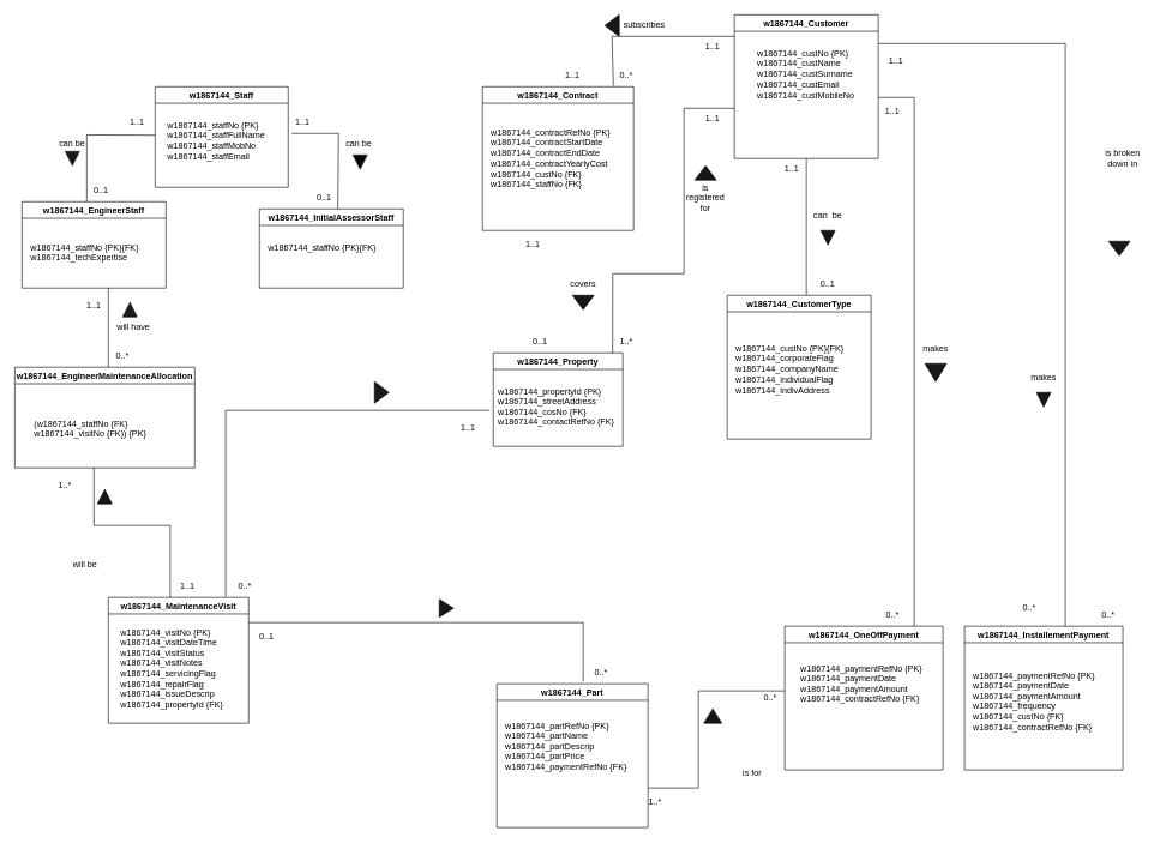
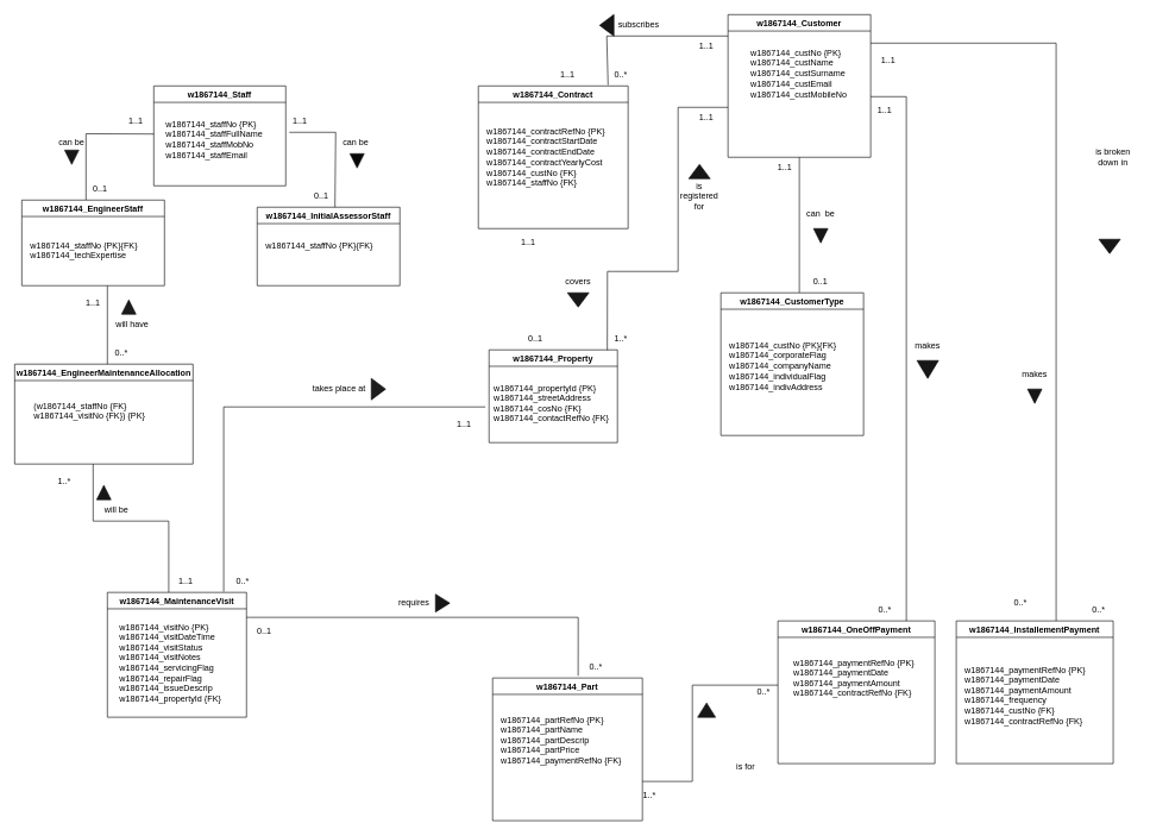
  <mxCell id="0" />
  <mxCell id="1" parent="0" />
  <mxCell id="2" value="" style="endArrow=none;html=1;rounded=0;exitX=0.25;exitY=1;exitDx=0;exitDy=0;entryX=0.545;entryY=0.018;entryDx=0;entryDy=0;entryPerimeter=0;" parent="1" source="4" target="16" edge="1"><mxGeometry width="50" height="50" relative="1" as="geometry"><mxPoint x="495" y="185" as="sourcePoint" /><mxPoint x="705" y="290" as="targetPoint" /><Array as="points"><mxPoint x="470" y="185" /></Array></mxGeometry></mxCell>
  <mxCell id="3" value="" style="endArrow=none;html=1;rounded=0;entryX=0;entryY=0.5;entryDx=0;entryDy=0;" parent="1" edge="1"><mxGeometry width="50" height="50" relative="1" as="geometry"><mxPoint x="120" y="280" as="sourcePoint" /><mxPoint x="215" y="187.4" as="targetPoint" /><Array as="points"><mxPoint x="120" y="187" /></Array></mxGeometry></mxCell>
  <mxCell id="4" value="1..1" style="text;html=1;strokeColor=none;fillColor=none;align=center;verticalAlign=middle;whiteSpace=wrap;rounded=0;shadow=0;" parent="1" vertex="1"><mxGeometry x="390" y="155" width="60" height="30" as="geometry" /></mxCell>
  <mxCell id="5" value="0..1" style="text;html=1;strokeColor=none;fillColor=none;align=center;verticalAlign=middle;whiteSpace=wrap;rounded=0;shadow=0;" parent="1" vertex="1"><mxGeometry x="420" y="260" width="60" height="30" as="geometry" /></mxCell>
  <mxCell id="6" value="0..1" style="text;html=1;strokeColor=none;fillColor=none;align=center;verticalAlign=middle;whiteSpace=wrap;rounded=0;shadow=0;" parent="1" vertex="1"><mxGeometry x="110" y="250" width="60" height="30" as="geometry" /></mxCell>
  <mxCell id="7" value="1..1" style="text;html=1;strokeColor=none;fillColor=none;align=center;verticalAlign=middle;whiteSpace=wrap;rounded=0;shadow=0;" parent="1" vertex="1"><mxGeometry x="160" y="155" width="60" height="30" as="geometry" /></mxCell>
  <mxCell id="8" value="can be&amp;nbsp;" style="text;html=1;strokeColor=none;fillColor=none;align=center;verticalAlign=middle;whiteSpace=wrap;rounded=0;shadow=0;" parent="1" vertex="1"><mxGeometry x="470" y="185" width="60" height="30" as="geometry" /></mxCell>
  <mxCell id="9" value="can be" style="text;html=1;strokeColor=none;fillColor=none;align=center;verticalAlign=middle;whiteSpace=wrap;rounded=0;shadow=0;" parent="1" vertex="1"><mxGeometry x="70" y="185" width="60" height="30" as="geometry" /></mxCell>
  <mxCell id="10" value="" style="triangle;whiteSpace=wrap;html=1;shadow=0;strokeColor=#171717;fillColor=#080808;direction=south;" parent="1" vertex="1"><mxGeometry x="490" y="215" width="20" height="20" as="geometry" /></mxCell>
  <mxCell id="11" value="" style="triangle;whiteSpace=wrap;html=1;shadow=0;strokeColor=#171717;fillColor=#171717;direction=south;" parent="1" vertex="1"><mxGeometry x="90" y="210" width="20" height="20" as="geometry" /></mxCell>
  <mxCell id="12" value="w1867144_Staff" style="swimlane;" parent="1" vertex="1"><mxGeometry x="215" y="120" width="185" height="140" as="geometry" /></mxCell>
  <mxCell id="13" value="w1867144_staffNo {PK}&#13;&#10;w1867144_staffFullName&#13;&#10;w1867144_staffMobNo&#13;&#10;w1867144_staffEmail" style="text;whiteSpace=wrap;html=1;" parent="12" vertex="1"><mxGeometry x="15" y="40" width="170" height="80" as="geometry" /></mxCell>
  <mxCell id="14" value="w1867144_EngineerStaff" style="swimlane;" parent="1" vertex="1"><mxGeometry x="30" y="280" width="200" height="120" as="geometry" /></mxCell>
  <mxCell id="15" value="w1867144_staffNo {PK}{FK}&#10;w1867144_techExpertise" style="text;whiteSpace=wrap;html=1;" parent="14" vertex="1"><mxGeometry x="10" y="50" width="180" height="50" as="geometry" /></mxCell>
  <mxCell id="16" value="w1867144_InitialAssessorStaff" style="swimlane;" parent="1" vertex="1"><mxGeometry x="360" y="290" width="200" height="110" as="geometry" /></mxCell>
  <mxCell id="17" value="w1867144_staffNo {PK}{FK}" style="text;whiteSpace=wrap;html=1;" parent="16" vertex="1"><mxGeometry x="10" y="40" width="180" height="40" as="geometry" /></mxCell>
  <mxCell id="18" value="w1867144_EngineerMaintenanceAllocation" style="swimlane;startSize=23;" parent="1" vertex="1"><mxGeometry x="20" y="510" width="250" height="140" as="geometry" /></mxCell>
- <mxCell id="19" value="(w1867144_staffNo {FK}&#13;&#10; w1867144_visitNo {FK}) {PK}" style="text;whiteSpace=wrap;html=1;" parent="18" vertex="1"><mxGeometry x="25" y="65" width="190" height="50" as="geometry" /></mxCell>
+ <mxCell id="19" value="(w1867144_staffNo {FK}&#13;&#10; w1867144_visitNo {FK}) {PK}" style="text;whiteSpace=wrap;html=1;" parent="18" vertex="1"><mxGeometry x="25" y="45" width="190" height="50" as="geometry" /></mxCell>
  <mxCell id="20" value="" style="endArrow=none;html=1;rounded=0;" parent="1" edge="1"><mxGeometry width="50" height="50" relative="1" as="geometry"><mxPoint x="150" y="510" as="sourcePoint" /><mxPoint x="150" y="400" as="targetPoint" /></mxGeometry></mxCell>
  <mxCell id="21" value="will have" style="text;html=1;strokeColor=none;fillColor=none;align=center;verticalAlign=middle;whiteSpace=wrap;rounded=0;" parent="1" vertex="1"><mxGeometry x="155" y="440" width="60" height="30" as="geometry" /></mxCell>
  <mxCell id="22" value="0..*" style="text;html=1;strokeColor=none;fillColor=none;align=center;verticalAlign=middle;whiteSpace=wrap;rounded=0;" parent="1" vertex="1"><mxGeometry x="140" y="480" width="60" height="30" as="geometry" /></mxCell>
  <mxCell id="23" value="1..1" style="text;html=1;strokeColor=none;fillColor=none;align=center;verticalAlign=middle;whiteSpace=wrap;rounded=0;" parent="1" vertex="1"><mxGeometry x="100" y="410" width="60" height="30" as="geometry" /></mxCell>
  <mxCell id="24" value="w1867144_MaintenanceVisit" style="swimlane;" parent="1" vertex="1"><mxGeometry x="150" y="830" width="195" height="175" as="geometry" /></mxCell>
  <mxCell id="25" value="w1867144_visitNo {PK}&#10;w1867144_visitDateTime&#10;w1867144_visitStatus&#10;w1867144_visitNotes&#10;w1867144_servicingFlag&#10;w1867144_repairFlag&#10;w1867144_issueDescrip&#10;w1867144_propertyId {FK}" style="text;whiteSpace=wrap;html=1;" parent="24" vertex="1"><mxGeometry x="15" y="35" width="180" height="140" as="geometry" /></mxCell>
  <mxCell id="26" value="" style="endArrow=none;html=1;rounded=0;entryX=0.441;entryY=0;entryDx=0;entryDy=0;entryPerimeter=0;" parent="1" target="24" edge="1"><mxGeometry width="50" height="50" relative="1" as="geometry"><mxPoint x="130" y="650" as="sourcePoint" /><mxPoint x="380" y="760" as="targetPoint" /><Array as="points"><mxPoint x="130" y="730" /><mxPoint x="236" y="730" /></Array></mxGeometry></mxCell>
- <mxCell id="27" value="will be" style="text;html=1;strokeColor=none;fillColor=none;align=center;verticalAlign=middle;whiteSpace=wrap;rounded=0;" parent="1" vertex="1"><mxGeometry x="87.5" y="770" width="60" height="30" as="geometry" /></mxCell>
+ <mxCell id="27" value="will be" style="text;html=1;strokeColor=none;fillColor=none;align=center;verticalAlign=middle;whiteSpace=wrap;rounded=0;" parent="1" vertex="1"><mxGeometry x="132.5" y="700" width="60" height="30" as="geometry" /></mxCell>
  <mxCell id="28" value="1..1" style="text;html=1;strokeColor=none;fillColor=none;align=center;verticalAlign=middle;whiteSpace=wrap;rounded=0;" parent="1" vertex="1"><mxGeometry x="230" y="800" width="60" height="30" as="geometry" /></mxCell>
  <mxCell id="29" value="1..*" style="text;html=1;strokeColor=none;fillColor=none;align=center;verticalAlign=middle;whiteSpace=wrap;rounded=0;" parent="1" vertex="1"><mxGeometry x="60" y="660" width="60" height="30" as="geometry" /></mxCell>
  <mxCell id="30" value="w1867144_Property" style="swimlane;" parent="1" vertex="1"><mxGeometry x="685" y="490" width="180" height="130" as="geometry" /></mxCell>
  <mxCell id="31" value="w1867144_propertyId {PK}&lt;br&gt;w1867144_streetAddress&lt;br&gt;w1867144_cosNo {FK}&lt;br&gt;w1867144_contactRefNo {FK}" style="text;whiteSpace=wrap;html=1;" parent="30" vertex="1"><mxGeometry x="5" y="40" width="190" height="80" as="geometry" /></mxCell>
  <mxCell id="32" value="" style="triangle;whiteSpace=wrap;html=1;direction=north;fillColor=#1C1C1C;" parent="1" vertex="1"><mxGeometry x="170" y="420" width="20" height="20" as="geometry" /></mxCell>
  <mxCell id="33" value="w1867144_Contract" style="swimlane;" parent="1" vertex="1"><mxGeometry x="670" y="120" width="210" height="200" as="geometry" /></mxCell>
  <mxCell id="34" value="w1867144_contractRefNo {PK}&#13;&#10; w1867144_contractStartDate&#13;&#10; w1867144_contractEndDate&#13;&#10; w1867144_contractYearlyCost&#13;&#10; w1867144_custNo {FK}&#13;&#10; w1867144_staffNo {FK}" style="text;whiteSpace=wrap;html=1;" parent="33" vertex="1"><mxGeometry x="10" y="50" width="200" height="110" as="geometry" /></mxCell>
  <mxCell id="35" value="0..1" style="text;html=1;strokeColor=none;fillColor=none;align=center;verticalAlign=middle;whiteSpace=wrap;rounded=0;" parent="1" vertex="1"><mxGeometry x="720" y="460" width="60" height="30" as="geometry" /></mxCell>
  <mxCell id="36" value="1..1" style="text;html=1;strokeColor=none;fillColor=none;align=center;verticalAlign=middle;whiteSpace=wrap;rounded=0;" parent="1" vertex="1"><mxGeometry x="710" y="325" width="60" height="30" as="geometry" /></mxCell>
  <mxCell id="37" value="covers" style="text;html=1;strokeColor=none;fillColor=none;align=center;verticalAlign=middle;whiteSpace=wrap;rounded=0;" parent="1" vertex="1"><mxGeometry x="780" y="380" width="60" height="30" as="geometry" /></mxCell>
  <mxCell id="38" value="" style="endArrow=none;html=1;rounded=0;exitX=0.836;exitY=-0.006;exitDx=0;exitDy=0;exitPerimeter=0;" parent="1" source="24" edge="1"><mxGeometry width="50" height="50" relative="1" as="geometry"><mxPoint x="320" y="810" as="sourcePoint" /><mxPoint x="680" y="570" as="targetPoint" /><Array as="points"><mxPoint x="313" y="570" /></Array></mxGeometry></mxCell>
  <mxCell id="39" value="0..*" style="text;html=1;strokeColor=none;fillColor=none;align=center;verticalAlign=middle;whiteSpace=wrap;rounded=0;" parent="1" vertex="1"><mxGeometry x="310" y="800" width="60" height="30" as="geometry" /></mxCell>
+ <mxCell id="40" value="takes place at" style="text;html=1;strokeColor=none;fillColor=none;align=center;verticalAlign=middle;whiteSpace=wrap;rounded=0;" parent="1" vertex="1"><mxGeometry x="430" y="530" width="90" height="30" as="geometry" /></mxCell>
  <mxCell id="41" value="1..1" style="text;html=1;strokeColor=none;fillColor=none;align=center;verticalAlign=middle;whiteSpace=wrap;rounded=0;" parent="1" vertex="1"><mxGeometry x="620" y="580" width="60" height="30" as="geometry" /></mxCell>
  <mxCell id="42" value="" style="triangle;whiteSpace=wrap;html=1;fillColor=#1C1C1C;" parent="1" vertex="1"><mxGeometry x="520" y="530" width="20" height="30" as="geometry" /></mxCell>
  <mxCell id="43" value="w1867144_Part" style="swimlane;fillColor=#FFFFFF;" parent="1" vertex="1"><mxGeometry x="690" y="950" width="210" height="200" as="geometry" /></mxCell>
  <mxCell id="44" value="w1867144_partRefNo  {PK}&#13;&#10;w1867144_partName&#13;&#10;w1867144_partDescrip&#13;&#10;w1867144_partPrice&#13;&#10;w1867144_paymentRefNo {FK}" style="text;whiteSpace=wrap;html=1;" parent="43" vertex="1"><mxGeometry x="10" y="45" width="200" height="100" as="geometry" /></mxCell>
  <mxCell id="45" value="" style="endArrow=none;html=1;rounded=0;entryX=0.571;entryY=-0.015;entryDx=0;entryDy=0;entryPerimeter=0;exitX=1;exitY=0;exitDx=0;exitDy=0;" parent="1" source="25" target="43" edge="1"><mxGeometry width="50" height="50" relative="1" as="geometry"><mxPoint x="330" y="790" as="sourcePoint" /><mxPoint x="380" y="740" as="targetPoint" /><Array as="points"><mxPoint x="810" y="865" /></Array></mxGeometry></mxCell>
  <mxCell id="46" value="0..*" style="text;html=1;strokeColor=none;fillColor=none;align=center;verticalAlign=middle;whiteSpace=wrap;rounded=0;" parent="1" vertex="1"><mxGeometry x="805" y="920" width="60" height="30" as="geometry" /></mxCell>
  <mxCell id="47" value="0..1" style="text;html=1;strokeColor=none;fillColor=none;align=center;verticalAlign=middle;whiteSpace=wrap;rounded=0;" parent="1" vertex="1"><mxGeometry x="340" y="870" width="60" height="30" as="geometry" /></mxCell>
+ <mxCell id="48" value="requires" style="text;html=1;strokeColor=none;fillColor=none;align=center;verticalAlign=middle;whiteSpace=wrap;rounded=0;" parent="1" vertex="1"><mxGeometry x="550" y="830" width="60" height="30" as="geometry" /></mxCell>
  <mxCell id="49" value="" style="endArrow=none;html=1;rounded=0;exitX=0.5;exitY=1;exitDx=0;exitDy=0;" parent="1" source="54" edge="1"><mxGeometry width="50" height="50" relative="1" as="geometry"><mxPoint x="910" y="355" as="sourcePoint" /><mxPoint x="1120" y="410" as="targetPoint" /></mxGeometry></mxCell>
  <mxCell id="50" value="" style="triangle;whiteSpace=wrap;html=1;fillColor=#171717;shadow=0;direction=south;" parent="1" vertex="1"><mxGeometry x="1140" y="320" width="20" height="20" as="geometry" /></mxCell>
  <mxCell id="51" value="can&amp;nbsp; be" style="text;html=1;strokeColor=none;fillColor=none;align=center;verticalAlign=middle;whiteSpace=wrap;rounded=0;shadow=0;" parent="1" vertex="1"><mxGeometry x="1120" y="280" width="60" height="40" as="geometry" /></mxCell>
  <mxCell id="52" value="1..1" style="text;html=1;strokeColor=none;fillColor=none;align=center;verticalAlign=middle;whiteSpace=wrap;rounded=0;shadow=0;" parent="1" vertex="1"><mxGeometry x="1070" y="220" width="60" height="30" as="geometry" /></mxCell>
  <mxCell id="53" value="0..1" style="text;html=1;strokeColor=none;fillColor=none;align=center;verticalAlign=middle;whiteSpace=wrap;rounded=0;shadow=0;" parent="1" vertex="1"><mxGeometry x="1120" y="380" width="60" height="30" as="geometry" /></mxCell>
  <mxCell id="54" value="w1867144_Customer" style="swimlane;" parent="1" vertex="1"><mxGeometry x="1020" y="20" width="200" height="200" as="geometry" /></mxCell>
  <mxCell id="55" value="w1867144_custNo {PK}&#13;&#10;w1867144_custName&#13;&#10;w1867144_custSurname&#13;&#10;w1867144_custEmail&#13;&#10;w1867144_custMobileNo" style="text;whiteSpace=wrap;html=1;" parent="54" vertex="1"><mxGeometry x="30" y="40" width="170" height="100" as="geometry" /></mxCell>
  <mxCell id="56" value="w1867144_CustomerType" style="swimlane;" parent="1" vertex="1"><mxGeometry x="1010" y="410" width="200" height="200" as="geometry" /></mxCell>
  <mxCell id="57" value="w1867144_custNo {PK}{FK}&#10;w1867144_corporateFlag&#10;w1867144_companyName&#10;w1867144_individualFlag&#10;w1867144_indivAddress" style="text;whiteSpace=wrap;html=1;" parent="56" vertex="1"><mxGeometry x="10" y="60" width="180" height="100" as="geometry" /></mxCell>
  <mxCell id="58" value="w1867144_OneOffPayment" style="swimlane;" parent="1" vertex="1"><mxGeometry x="1090" y="870" width="220" height="200" as="geometry" /></mxCell>
  <mxCell id="59" value="w1867144_paymentRefNo {PK}&#13;&#10;w1867144_paymentDate&#13;&#10;w1867144_paymentAmount&#13;&#10;w1867144_contractRefNo {FK}" style="text;whiteSpace=wrap;html=1;" parent="58" vertex="1"><mxGeometry x="20" y="45" width="200" height="80" as="geometry" /></mxCell>
  <mxCell id="60" value="" style="endArrow=none;html=1;rounded=0;exitX=1;exitY=1;exitDx=0;exitDy=0;" parent="1" source="44" edge="1"><mxGeometry width="50" height="50" relative="1" as="geometry"><mxPoint x="1400" y="970" as="sourcePoint" /><mxPoint x="1090" y="960" as="targetPoint" /><Array as="points"><mxPoint x="970" y="1095" /><mxPoint x="970" y="960" /></Array></mxGeometry></mxCell>
  <mxCell id="61" value="is for" style="text;html=1;strokeColor=none;fillColor=none;align=center;verticalAlign=middle;whiteSpace=wrap;rounded=0;" parent="1" vertex="1"><mxGeometry x="1015" y="1060" width="60" height="30" as="geometry" /></mxCell>
  <mxCell id="62" value="0..*" style="text;html=1;strokeColor=none;fillColor=none;align=center;verticalAlign=middle;whiteSpace=wrap;rounded=0;" parent="1" vertex="1"><mxGeometry x="1040" y="955" width="60" height="30" as="geometry" /></mxCell>
  <mxCell id="63" value="1..*" style="text;html=1;strokeColor=none;fillColor=none;align=center;verticalAlign=middle;whiteSpace=wrap;rounded=0;" parent="1" vertex="1"><mxGeometry x="880" y="1100" width="60" height="30" as="geometry" /></mxCell>
  <mxCell id="64" value="" style="endArrow=none;html=1;rounded=0;exitX=0.921;exitY=0.002;exitDx=0;exitDy=0;exitPerimeter=0;" parent="1" source="30" edge="1"><mxGeometry width="50" height="50" relative="1" as="geometry"><mxPoint x="1300" y="120" as="sourcePoint" /><mxPoint x="1020" y="150" as="targetPoint" /><Array as="points"><mxPoint x="851" y="380" /><mxPoint x="950" y="380" /><mxPoint x="950" y="150" /></Array></mxGeometry></mxCell>
  <mxCell id="65" value="is registered for" style="text;html=1;strokeColor=none;fillColor=none;align=center;verticalAlign=middle;whiteSpace=wrap;rounded=0;" parent="1" vertex="1"><mxGeometry x="950" y="260" width="60" height="30" as="geometry" /></mxCell>
  <mxCell id="66" value="1..*" style="text;html=1;strokeColor=none;fillColor=none;align=center;verticalAlign=middle;whiteSpace=wrap;rounded=0;" parent="1" vertex="1"><mxGeometry x="840" y="460" width="60" height="30" as="geometry" /></mxCell>
  <mxCell id="67" value="1..1" style="text;html=1;strokeColor=none;fillColor=none;align=center;verticalAlign=middle;whiteSpace=wrap;rounded=0;" parent="1" vertex="1"><mxGeometry x="960" y="150" width="60" height="30" as="geometry" /></mxCell>
  <mxCell id="68" value="" style="endArrow=none;html=1;rounded=0;exitX=0.866;exitY=-0.006;exitDx=0;exitDy=0;exitPerimeter=0;" parent="1" source="33" edge="1"><mxGeometry width="50" height="50" relative="1" as="geometry"><mxPoint x="1300" y="10" as="sourcePoint" /><mxPoint x="1020" y="50" as="targetPoint" /><Array as="points"><mxPoint x="850" y="50" /></Array></mxGeometry></mxCell>
  <mxCell id="69" value="0..*" style="text;html=1;strokeColor=none;fillColor=none;align=center;verticalAlign=middle;whiteSpace=wrap;rounded=0;" parent="1" vertex="1"><mxGeometry x="840" y="90" width="60" height="30" as="geometry" /></mxCell>
  <mxCell id="70" value="1..1" style="text;html=1;strokeColor=none;fillColor=none;align=center;verticalAlign=middle;whiteSpace=wrap;rounded=0;" parent="1" vertex="1"><mxGeometry x="960" y="50" width="60" height="30" as="geometry" /></mxCell>
  <mxCell id="71" value="subscribes" style="text;html=1;strokeColor=none;fillColor=none;align=center;verticalAlign=middle;whiteSpace=wrap;rounded=0;" parent="1" vertex="1"><mxGeometry x="865" y="20" width="60" height="30" as="geometry" /></mxCell>
  <mxCell id="72" value="" style="endArrow=none;html=1;rounded=0;exitX=1;exitY=0.75;exitDx=0;exitDy=0;entryX=1;entryY=1;entryDx=0;entryDy=0;" parent="1" source="55" target="74" edge="1"><mxGeometry width="50" height="50" relative="1" as="geometry"><mxPoint x="1300" y="290" as="sourcePoint" /><mxPoint x="1270" y="870" as="targetPoint" /><Array as="points"><mxPoint x="1270" y="135" /></Array></mxGeometry></mxCell>
  <mxCell id="73" value="makes" style="text;html=1;strokeColor=none;fillColor=none;align=center;verticalAlign=middle;whiteSpace=wrap;rounded=0;" parent="1" vertex="1"><mxGeometry x="1270" y="470" width="60" height="30" as="geometry" /></mxCell>
  <mxCell id="74" value="0..*" style="text;html=1;strokeColor=none;fillColor=none;align=center;verticalAlign=middle;whiteSpace=wrap;rounded=0;" parent="1" vertex="1"><mxGeometry x="1210" y="840" width="60" height="30" as="geometry" /></mxCell>
  <mxCell id="75" value="1..1" style="text;html=1;strokeColor=none;fillColor=none;align=center;verticalAlign=middle;whiteSpace=wrap;rounded=0;" parent="1" vertex="1"><mxGeometry x="1210" y="140" width="60" height="30" as="geometry" /></mxCell>
  <mxCell id="76" value="w1867144_InstallementPayment" style="swimlane;" parent="1" vertex="1"><mxGeometry x="1340" y="870" width="220" height="200" as="geometry" /></mxCell>
  <mxCell id="77" value="w1867144_paymentRefNo {PK}&#13;&#10;w1867144_paymentDate&#13;&#10;w1867144_paymentAmount&#13;&#10;w1867144_frequency&#13;&#10;w1867144_custNo  {FK}&#13;&#10;w1867144_contractRefNo {FK}" style="text;whiteSpace=wrap;html=1;" parent="76" vertex="1"><mxGeometry x="10" y="55" width="200" height="110" as="geometry" /></mxCell>
  <mxCell id="78" value="" style="endArrow=none;html=1;rounded=0;entryX=1;entryY=0;entryDx=0;entryDy=0;" parent="1" target="55" edge="1"><mxGeometry width="50" height="50" relative="1" as="geometry"><mxPoint x="1480" y="870" as="sourcePoint" /><mxPoint x="1290" y="170" as="targetPoint" /><Array as="points"><mxPoint x="1480" y="60" /></Array></mxGeometry></mxCell>
  <mxCell id="79" value="is broken down in" style="text;html=1;strokeColor=none;fillColor=none;align=center;verticalAlign=middle;whiteSpace=wrap;rounded=0;" parent="1" vertex="1"><mxGeometry x="1530" y="205" width="60" height="30" as="geometry" /></mxCell>
  <mxCell id="80" value="0..*" style="text;html=1;strokeColor=none;fillColor=none;align=center;verticalAlign=middle;whiteSpace=wrap;rounded=0;" parent="1" vertex="1"><mxGeometry x="1510" y="840" width="60" height="30" as="geometry" /></mxCell>
  <mxCell id="81" value="makes" style="text;html=1;strokeColor=none;fillColor=none;align=center;verticalAlign=middle;whiteSpace=wrap;rounded=0;" parent="1" vertex="1"><mxGeometry x="1420" y="510" width="60" height="30" as="geometry" /></mxCell>
  <mxCell id="82" value="0..*" style="text;html=1;strokeColor=none;fillColor=none;align=center;verticalAlign=middle;whiteSpace=wrap;rounded=0;" parent="1" vertex="1"><mxGeometry x="1400" y="830" width="60" height="30" as="geometry" /></mxCell>
  <mxCell id="83" value="1..1" style="text;html=1;strokeColor=none;fillColor=none;align=center;verticalAlign=middle;whiteSpace=wrap;rounded=0;" parent="1" vertex="1"><mxGeometry x="765" y="90" width="60" height="30" as="geometry" /></mxCell>
  <mxCell id="84" value="1..1" style="text;html=1;strokeColor=none;fillColor=none;align=center;verticalAlign=middle;whiteSpace=wrap;rounded=0;" parent="1" vertex="1"><mxGeometry x="1230" y="70" width="30" height="30" as="geometry" /></mxCell>
  <mxCell id="85" value="" style="triangle;whiteSpace=wrap;html=1;fillColor=#171717;" vertex="1" parent="1"><mxGeometry x="610" y="832.5" width="20" height="25" as="geometry" /></mxCell>
  <mxCell id="86" value="" style="triangle;whiteSpace=wrap;html=1;fillColor=#171717;direction=north;" vertex="1" parent="1"><mxGeometry x="135" y="680" width="20" height="20" as="geometry" /></mxCell>
  <mxCell id="87" value="" style="triangle;whiteSpace=wrap;html=1;fillColor=#171717;direction=north;" vertex="1" parent="1"><mxGeometry x="977.5" y="985" width="25" height="20" as="geometry" /></mxCell>
  <mxCell id="88" value="" style="triangle;whiteSpace=wrap;html=1;fillColor=#171717;direction=south;" vertex="1" parent="1"><mxGeometry x="1285" y="505" width="30" height="25" as="geometry" /></mxCell>
  <mxCell id="89" value="" style="triangle;whiteSpace=wrap;html=1;fillColor=#171717;direction=south;" vertex="1" parent="1"><mxGeometry x="1440" y="545" width="20" height="20" as="geometry" /></mxCell>
  <mxCell id="90" value="" style="triangle;whiteSpace=wrap;html=1;fillColor=#171717;direction=south;" vertex="1" parent="1"><mxGeometry x="1540" y="335" width="30" height="20" as="geometry" /></mxCell>
  <mxCell id="91" value="" style="triangle;whiteSpace=wrap;html=1;fillColor=#171717;direction=north;" vertex="1" parent="1"><mxGeometry x="965" y="230" width="30" height="20" as="geometry" /></mxCell>
  <mxCell id="92" value="" style="triangle;whiteSpace=wrap;html=1;fillColor=#171717;direction=west;" vertex="1" parent="1"><mxGeometry x="840" y="20" width="20" height="30" as="geometry" /></mxCell>
  <mxCell id="93" value="" style="triangle;whiteSpace=wrap;html=1;fillColor=#171717;direction=south;" vertex="1" parent="1"><mxGeometry x="795" y="410" width="30" height="20" as="geometry" /></mxCell>
